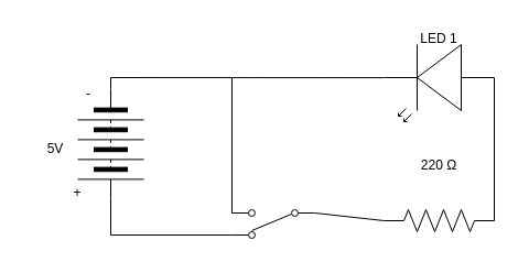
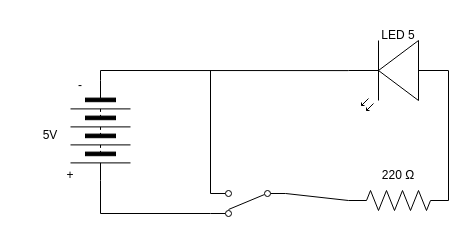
  <mxCell id="0" />
  <mxCell id="1" parent="0" />
  <mxCell id="2" value="" style="pointerEvents=1;verticalLabelPosition=bottom;shadow=0;dashed=0;align=center;html=1;verticalAlign=top;shape=mxgraph.electrical.miscellaneous.batteryStack;rotation=90;" vertex="1" parent="1"><mxGeometry x="50" y="100" width="100" height="60" as="geometry" /></mxCell>
  <mxCell id="3" style="edgeStyle=none;rounded=0;html=1;exitX=1;exitY=0.5;exitDx=0;exitDy=0;exitPerimeter=0;entryX=0;entryY=0.57;entryDx=0;entryDy=0;entryPerimeter=0;endArrow=none;endFill=0;" edge="1" parent="1" source="4" target="6"><mxGeometry relative="1" as="geometry" /></mxCell>
  <mxCell id="4" value="" style="pointerEvents=1;verticalLabelPosition=bottom;shadow=0;dashed=0;align=center;html=1;verticalAlign=top;shape=mxgraph.electrical.resistors.resistor_2;" vertex="1" parent="1"><mxGeometry x="348" y="190" width="100" height="20" as="geometry" /></mxCell>
  <mxCell id="5" style="edgeStyle=none;rounded=0;html=1;exitX=1;exitY=0.57;exitDx=0;exitDy=0;exitPerimeter=0;entryX=0;entryY=0.5;entryDx=0;entryDy=0;endArrow=none;endFill=0;" edge="1" parent="1" source="6" target="2"><mxGeometry relative="1" as="geometry"><Array as="points"><mxPoint x="100" y="70" /></Array></mxGeometry></mxCell>
  <mxCell id="6" value="" style="verticalLabelPosition=bottom;shadow=0;dashed=0;align=center;html=1;verticalAlign=top;shape=mxgraph.electrical.opto_electronics.led_2;pointerEvents=1;rotation=-180;" vertex="1" parent="1"><mxGeometry x="348" y="40" width="100" height="70" as="geometry" /></mxCell>
  <mxCell id="7" value="5V" style="text;html=1;strokeColor=none;fillColor=none;align=center;verticalAlign=middle;whiteSpace=wrap;rounded=0;" vertex="1" parent="1"><mxGeometry x="20" y="120" width="60" height="30" as="geometry" /></mxCell>
- <mxCell id="8" value="220 Ω" style="text;html=1;strokeColor=none;fillColor=none;align=center;verticalAlign=middle;whiteSpace=wrap;rounded=0;" vertex="1" parent="1"><mxGeometry x="368" y="135" width="60" height="30" as="geometry" /></mxCell>
- <mxCell id="9" value="LED 1" style="text;html=1;strokeColor=none;fillColor=none;align=center;verticalAlign=middle;whiteSpace=wrap;rounded=0;" vertex="1" parent="1"><mxGeometry x="368" y="20" width="60" height="30" as="geometry" /></mxCell>
+ <mxCell id="8" value="220 Ω" style="text;html=1;strokeColor=none;fillColor=none;align=center;verticalAlign=middle;whiteSpace=wrap;rounded=0;" vertex="1" parent="1"><mxGeometry x="368" y="160" width="60" height="30" as="geometry" /></mxCell>
+ <mxCell id="9" value="LED 5" style="text;html=1;strokeColor=none;fillColor=none;align=center;verticalAlign=middle;whiteSpace=wrap;rounded=0;" vertex="1" parent="1"><mxGeometry x="368" y="20" width="60" height="30" as="geometry" /></mxCell>
  <mxCell id="10" value="+" style="text;html=1;strokeColor=none;fillColor=none;align=center;verticalAlign=middle;whiteSpace=wrap;rounded=0;" vertex="1" parent="1"><mxGeometry x="40" y="160" width="60" height="30" as="geometry" /></mxCell>
  <mxCell id="11" value="-" style="text;html=1;strokeColor=none;fillColor=none;align=center;verticalAlign=middle;whiteSpace=wrap;rounded=0;" vertex="1" parent="1"><mxGeometry x="50" y="70" width="60" height="30" as="geometry" /></mxCell>
  <mxCell id="12" style="edgeStyle=none;html=1;exitX=1;exitY=0.115;exitDx=0;exitDy=0;exitPerimeter=0;entryX=1;entryY=0.5;entryDx=0;entryDy=0;endArrow=none;endFill=0;rounded=0;" edge="1" parent="1" source="15" target="2"><mxGeometry relative="1" as="geometry"><Array as="points"><mxPoint x="100" y="213" /></Array></mxGeometry></mxCell>
  <mxCell id="13" style="edgeStyle=none;rounded=0;html=1;exitX=0;exitY=0.885;exitDx=0;exitDy=0;exitPerimeter=0;entryX=0;entryY=0.5;entryDx=0;entryDy=0;entryPerimeter=0;endArrow=none;endFill=0;" edge="1" parent="1" source="15" target="4"><mxGeometry relative="1" as="geometry" /></mxCell>
  <mxCell id="14" style="edgeStyle=none;rounded=0;html=1;exitX=1;exitY=0.885;exitDx=0;exitDy=0;exitPerimeter=0;endArrow=none;endFill=0;" edge="1" parent="1" source="15"><mxGeometry relative="1" as="geometry"><mxPoint x="210" y="70" as="targetPoint" /></mxGeometry></mxCell>
  <mxCell id="15" value="" style="pointerEvents=1;verticalLabelPosition=bottom;shadow=0;dashed=0;align=center;html=1;verticalAlign=top;shape=mxgraph.electrical.electro-mechanical.2-way_switch;rotation=-180;" vertex="1" parent="1"><mxGeometry x="210" y="190" width="75" height="26" as="geometry" /></mxCell>
